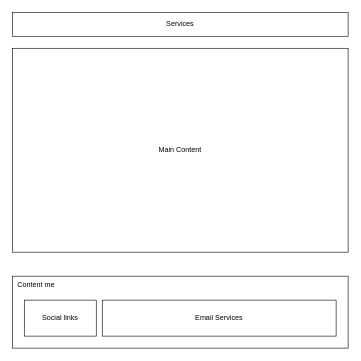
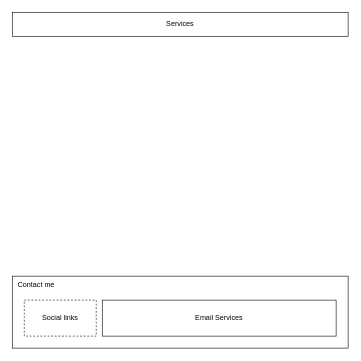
  <mxCell id="0" />
  <mxCell id="1" parent="0" />
  <mxCell id="2" value="Services" style="rounded=0;whiteSpace=wrap;html=1;" vertex="1" parent="1"><mxGeometry x="20" y="20" width="560" height="40" as="geometry" /></mxCell>
- <mxCell id="3" value="Main Content" style="rounded=0;whiteSpace=wrap;html=1;" vertex="1" parent="1"><mxGeometry x="20" y="80" width="560" height="340" as="geometry" /></mxCell>
  <mxCell id="4" value="" style="rounded=0;whiteSpace=wrap;html=1;" vertex="1" parent="1"><mxGeometry x="20" y="460" width="560" height="120" as="geometry" /></mxCell>
- <mxCell id="5" value="Content me" style="text;html=1;align=center;verticalAlign=middle;whiteSpace=wrap;rounded=0;" vertex="1" parent="1"><mxGeometry x="20" y="460" width="80" height="30" as="geometry" /></mxCell>
- <mxCell id="6" value="Social links" style="rounded=0;whiteSpace=wrap;html=1;" vertex="1" parent="1"><mxGeometry x="40" y="500" width="120" height="60" as="geometry" /></mxCell>
+ <mxCell id="5" value="Contact me" style="text;html=1;align=center;verticalAlign=middle;whiteSpace=wrap;rounded=0;" vertex="1" parent="1"><mxGeometry x="20" y="460" width="80" height="30" as="geometry" /></mxCell>
+ <mxCell id="6" value="Social links" style="rounded=0;whiteSpace=wrap;html=1;dashed=1;" vertex="1" parent="1"><mxGeometry x="40" y="500" width="120" height="60" as="geometry" /></mxCell>
  <mxCell id="7" value="Email Services" style="rounded=0;whiteSpace=wrap;html=1;" vertex="1" parent="1"><mxGeometry x="170" y="500" width="390" height="60" as="geometry" /></mxCell>
